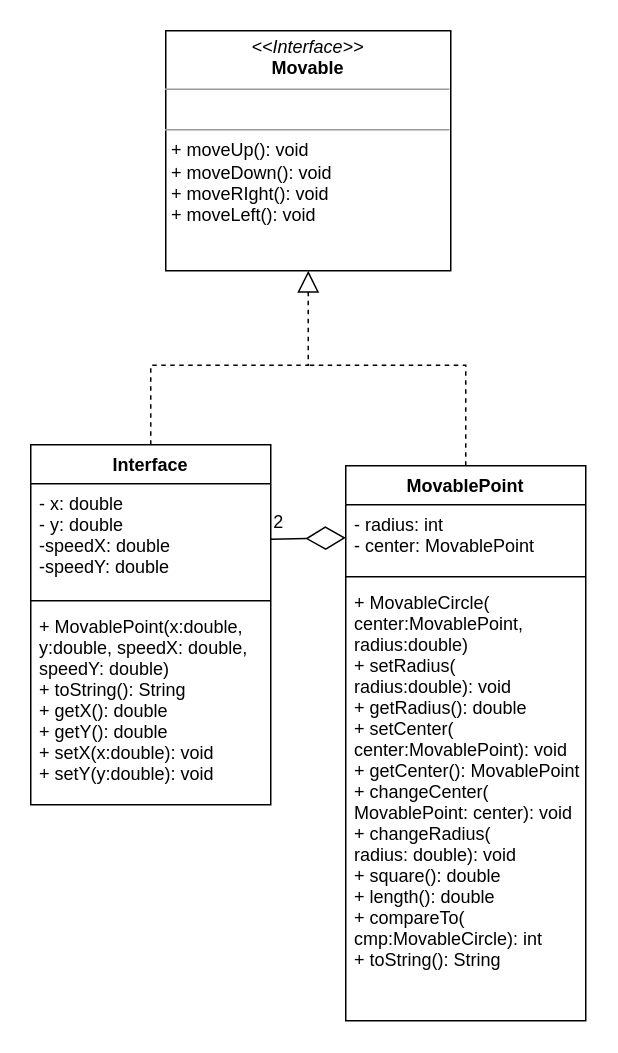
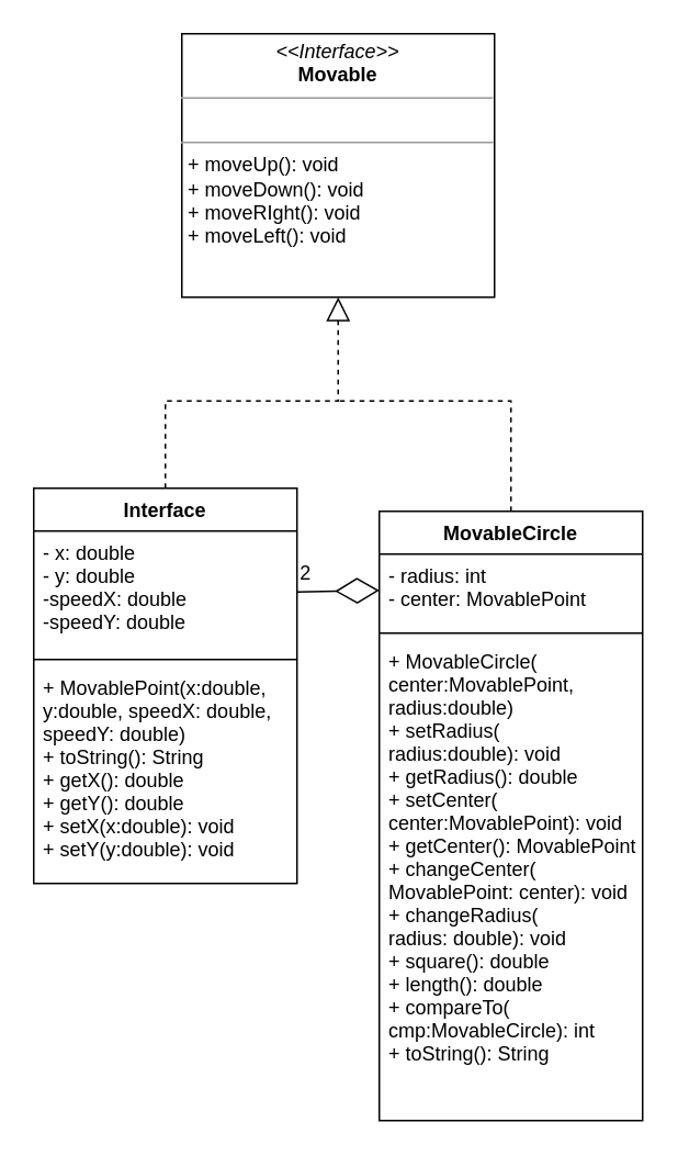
  <mxCell id="0" />
  <mxCell id="1" parent="0" />
  <mxCell id="2" value="&lt;p style=&quot;margin:0px;margin-top:4px;text-align:center;&quot;&gt;&lt;i&gt;&amp;lt;&amp;lt;Interface&amp;gt;&amp;gt;&lt;/i&gt;&lt;br&gt;&lt;b&gt;Movable&lt;/b&gt;&lt;/p&gt;&lt;hr size=&quot;1&quot;&gt;&lt;p style=&quot;margin:0px;margin-left:4px;&quot;&gt;&lt;br&gt;&lt;/p&gt;&lt;hr size=&quot;1&quot;&gt;&lt;p style=&quot;margin:0px;margin-left:4px;&quot;&gt;+ moveUp(): void&lt;br&gt;+ moveDown(): void&lt;/p&gt;&lt;p style=&quot;margin:0px;margin-left:4px;&quot;&gt;+ moveRIght(): void&lt;/p&gt;&lt;p style=&quot;margin:0px;margin-left:4px;&quot;&gt;+ moveLeft(): void&lt;/p&gt;" style="verticalAlign=top;align=left;overflow=fill;fontSize=12;fontFamily=Helvetica;html=1;rounded=0;shadow=0;comic=0;labelBackgroundColor=none;strokeWidth=1" parent="1" vertex="1"><mxGeometry x="110" y="20" width="190" height="160" as="geometry" /></mxCell>
  <mxCell id="3" value="" style="endArrow=block;dashed=1;endFill=0;endSize=12;html=1;rounded=0;entryX=0.5;entryY=1;entryDx=0;entryDy=0;exitDx=0;exitDy=0;startArrow=none;exitX=0.5;exitY=0;" edge="1" parent="1" source="5" target="2"><mxGeometry width="160" relative="1" as="geometry"><mxPoint x="100" y="333" as="sourcePoint" /><mxPoint x="210" y="243" as="targetPoint" /><Array as="points"><mxPoint x="100" y="243" /><mxPoint x="150" y="243" /><mxPoint x="205" y="243" /></Array></mxGeometry></mxCell>
  <mxCell id="4" value="" style="endArrow=none;dashed=1;endFill=0;endSize=12;html=1;rounded=0;entryX=0.5;entryY=0;entryDx=0;entryDy=0;exitX=0.5;exitY=0;exitDx=0;exitDy=0;" edge="1" parent="1" source="9"><mxGeometry width="160" relative="1" as="geometry"><mxPoint x="310" y="333" as="sourcePoint" /><mxPoint x="205" y="243" as="targetPoint" /><Array as="points"><mxPoint x="310" y="243" /></Array></mxGeometry></mxCell>
  <mxCell id="5" value="Interface" style="swimlane;fontStyle=1;align=center;verticalAlign=top;childLayout=stackLayout;horizontal=1;startSize=26;horizontalStack=0;resizeParent=1;resizeParentMax=0;resizeLast=0;collapsible=1;marginBottom=0;" vertex="1" parent="1"><mxGeometry x="20" y="296" width="160" height="240" as="geometry" /></mxCell>
  <mxCell id="6" value="- x: double&#10;- y: double&#10;-speedX: double&#10;-speedY: double" style="text;strokeColor=none;fillColor=none;align=left;verticalAlign=top;spacingLeft=4;spacingRight=4;overflow=hidden;rotatable=0;points=[[0,0.5],[1,0.5]];portConstraint=eastwest;" vertex="1" parent="5"><mxGeometry y="26" width="160" height="74" as="geometry" /></mxCell>
  <mxCell id="7" value="" style="line;strokeWidth=1;fillColor=none;align=left;verticalAlign=middle;spacingTop=-1;spacingLeft=3;spacingRight=3;rotatable=0;labelPosition=right;points=[];portConstraint=eastwest;strokeColor=inherit;" vertex="1" parent="5"><mxGeometry y="100" width="160" height="8" as="geometry" /></mxCell>
  <mxCell id="8" value="+ MovablePoint(x:double,&#10;y:double, speedX: double,&#10;speedY: double)&#10;+ toString(): String&#10;+ getX(): double&#10;+ getY(): double&#10;+ setX(x:double): void&#10;+ setY(y:double): void" style="text;strokeColor=none;fillColor=none;align=left;verticalAlign=top;spacingLeft=4;spacingRight=4;overflow=hidden;rotatable=0;points=[[0,0.5],[1,0.5]];portConstraint=eastwest;" vertex="1" parent="5"><mxGeometry y="108" width="160" height="132" as="geometry" /></mxCell>
- <mxCell id="9" value="MovablePoint&#10;" style="swimlane;fontStyle=1;align=center;verticalAlign=top;childLayout=stackLayout;horizontal=1;startSize=26;horizontalStack=0;resizeParent=1;resizeParentMax=0;resizeLast=0;collapsible=1;marginBottom=0;" vertex="1" parent="1"><mxGeometry x="230" y="310" width="160" height="370" as="geometry" /></mxCell>
+ <mxCell id="9" value="MovableCircle&#10;" style="swimlane;fontStyle=1;align=center;verticalAlign=top;childLayout=stackLayout;horizontal=1;startSize=26;horizontalStack=0;resizeParent=1;resizeParentMax=0;resizeLast=0;collapsible=1;marginBottom=0;" vertex="1" parent="1"><mxGeometry x="230" y="310" width="160" height="370" as="geometry" /></mxCell>
  <mxCell id="10" value="- radius: int&#10;- center: MovablePoint" style="text;strokeColor=none;fillColor=none;align=left;verticalAlign=top;spacingLeft=4;spacingRight=4;overflow=hidden;rotatable=0;points=[[0,0.5],[1,0.5]];portConstraint=eastwest;" vertex="1" parent="9"><mxGeometry y="26" width="160" height="44" as="geometry" /></mxCell>
  <mxCell id="11" value="" style="line;strokeWidth=1;fillColor=none;align=left;verticalAlign=middle;spacingTop=-1;spacingLeft=3;spacingRight=3;rotatable=0;labelPosition=right;points=[];portConstraint=eastwest;strokeColor=inherit;" vertex="1" parent="9"><mxGeometry y="70" width="160" height="8" as="geometry" /></mxCell>
  <mxCell id="12" value="+ MovableCircle(&#10;center:MovablePoint,&#10;radius:double)&#10;+ setRadius(&#10;radius:double): void&#10;+ getRadius(): double&#10;+ setCenter(&#10;center:MovablePoint): void&#10;+ getCenter(): MovablePoint&#10;+ changeCenter(&#10;MovablePoint: center): void&#10;+ changeRadius(&#10;radius: double): void&#10;+ square(): double&#10;+ length(): double&#10;+ compareTo(&#10;cmp:MovableCircle): int&#10;+ toString(): String" style="text;strokeColor=none;fillColor=none;align=left;verticalAlign=top;spacingLeft=4;spacingRight=4;overflow=hidden;rotatable=0;points=[[0,0.5],[1,0.5]];portConstraint=eastwest;" vertex="1" parent="9"><mxGeometry y="78" width="160" height="292" as="geometry" /></mxCell>
  <mxCell id="13" value="" style="endArrow=diamondThin;endFill=0;endSize=24;html=1;rounded=0;entryX=0;entryY=0.5;entryDx=0;entryDy=0;exitX=1;exitY=0.5;exitDx=0;exitDy=0;" edge="1" parent="1" source="6" target="10"><mxGeometry width="160" relative="1" as="geometry"><mxPoint x="210" y="536" as="sourcePoint" /><mxPoint x="200" y="346" as="targetPoint" /></mxGeometry></mxCell>
  <mxCell id="14" value="2" style="text;html=1;align=center;verticalAlign=middle;resizable=0;points=[];autosize=1;strokeColor=none;fillColor=none;" vertex="1" parent="1"><mxGeometry x="170" y="333" width="30" height="30" as="geometry" /></mxCell>
